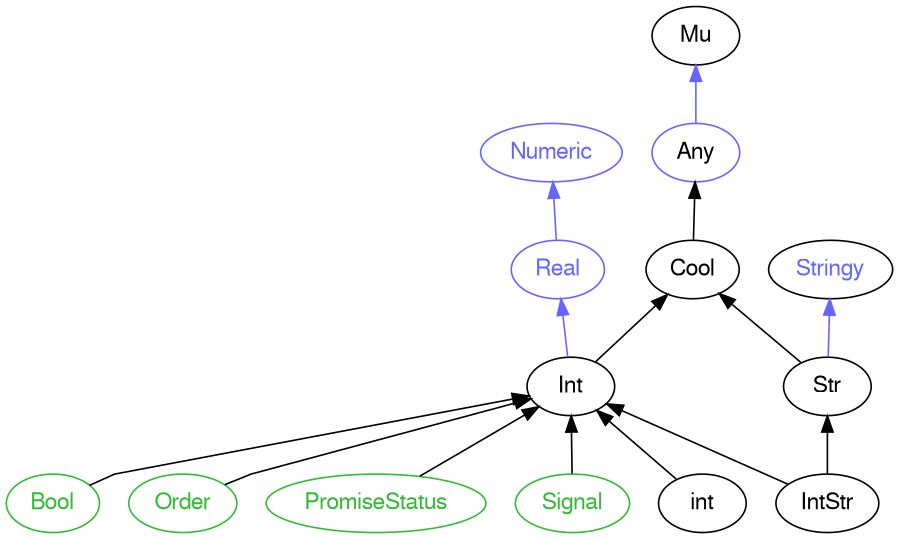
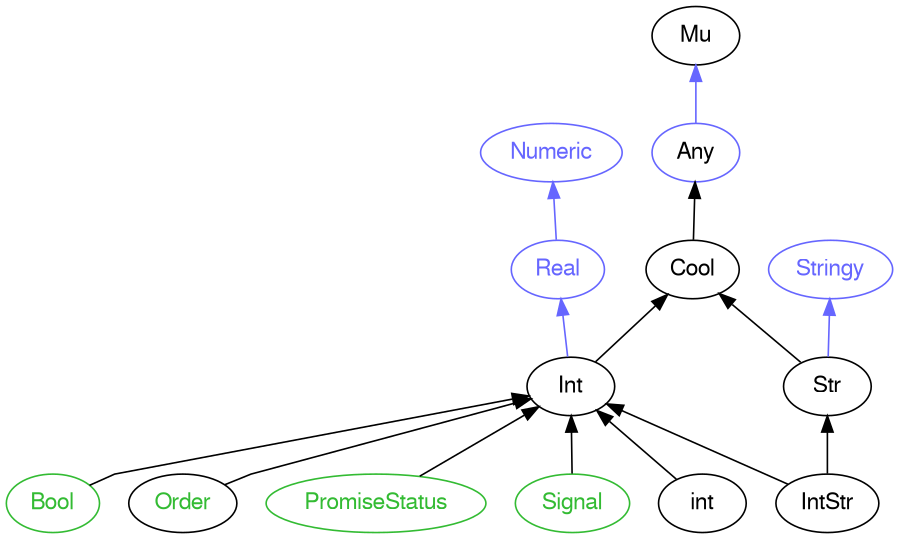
  digraph {
    rankdir=BT
    splines=polyline
    node [color="#000000" fontcolor="#000000" fontname=FreeSans]
    edge [color="#000000"]
    Int
    Cool
    Real [color="#6666FF" fontcolor="#6666FF"]
    Any [color="#6666FF"]
    Numeric [color="#6666FF" fontcolor="#6666FF"]
    Mu
    Bool [color="#33BB33" fontcolor="#33BB33"]
-   Order [color="#33BB33" fontcolor="#33BB33"]
+   Order [fontcolor="#33BB33"]
    PromiseStatus [color="#33BB33" fontcolor="#33BB33"]
    Signal [color="#33BB33" fontcolor="#33BB33"]
    int
-   Stringy [fontcolor="#6666FF"]
+   Stringy [color="#6666FF" fontcolor="#6666FF"]
    Str
    IntStr
    Int -> Cool
    Int -> Real [color="#6666FF"]
    Cool -> Any
    Real -> Numeric [color="#6666FF"]
    Any -> Mu [color="#6666FF"]
    Bool -> Int
    Order -> Int
    PromiseStatus -> Int
    Signal -> Int
    int -> Int
    Str -> Cool
    Str -> Stringy [color="#6666FF"]
    IntStr -> Int
    IntStr -> Str
  }
